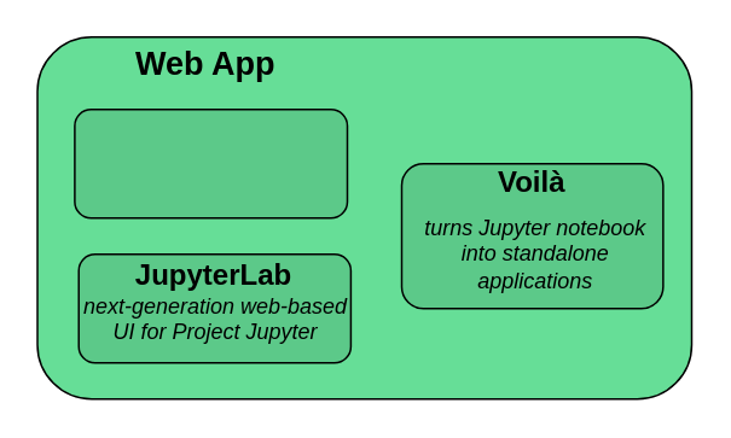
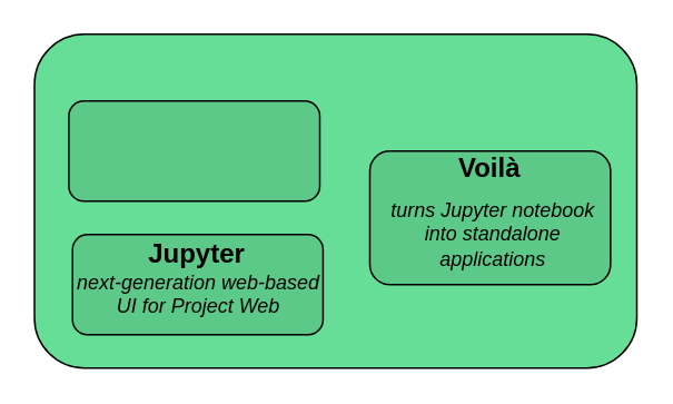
  <mxCell id="0" />
  <mxCell id="1" parent="0" />
  <mxCell id="2" value="" style="rounded=1;whiteSpace=wrap;html=1;labelBackgroundColor=none;fontSize=16;fillColor=#66DE97;" vertex="1" parent="1"><mxGeometry x="20" y="20" width="361" height="200" as="geometry" /></mxCell>
  <mxCell id="3" value="" style="group" vertex="1" connectable="0" parent="1"><mxGeometry x="221" y="80" width="144.24" height="90" as="geometry" /></mxCell>
  <mxCell id="4" value="" style="group" vertex="1" connectable="0" parent="3"><mxGeometry y="10" width="144.24" height="80" as="geometry" /></mxCell>
  <mxCell id="5" value="" style="rounded=1;whiteSpace=wrap;html=1;fontSize=12;fillColor=#5cc989;" vertex="1" parent="4"><mxGeometry width="144.24" height="80" as="geometry" /></mxCell>
  <mxCell id="6" value="&lt;i&gt;turns Jupyter notebook into standalone applications&lt;/i&gt;" style="text;html=1;strokeColor=none;fillColor=none;align=center;verticalAlign=middle;whiteSpace=wrap;rounded=0;fontSize=12;" vertex="1" parent="3"><mxGeometry x="4.46" y="40" width="139.78" height="40" as="geometry" /></mxCell>
  <mxCell id="7" value="&lt;font style=&quot;font-size: 16px;&quot;&gt;&lt;b&gt;Voilà&lt;/b&gt;&lt;/font&gt;" style="text;html=1;strokeColor=none;fillColor=none;align=center;verticalAlign=middle;whiteSpace=wrap;rounded=0;fontSize=12;" vertex="1" parent="3"><mxGeometry x="36.06" width="72.12" height="40" as="geometry" /></mxCell>
  <mxCell id="8" value="" style="group" vertex="1" connectable="0" parent="1"><mxGeometry x="40.6" y="60" width="150.4" height="60" as="geometry" /></mxCell>
  <mxCell id="9" value="" style="rounded=1;whiteSpace=wrap;html=1;fontSize=12;fillColor=#5cc989;" vertex="1" parent="8"><mxGeometry width="150.4" height="60" as="geometry" /></mxCell>
  <mxCell id="10" value="" style="group" vertex="1" connectable="0" parent="1"><mxGeometry x="30.299" y="140" width="175.152" height="60" as="geometry" /></mxCell>
  <mxCell id="11" value="" style="rounded=1;whiteSpace=wrap;html=1;fontSize=16;fillColor=#5cc989;" vertex="1" parent="10"><mxGeometry x="12.511" width="150.13" height="60" as="geometry" /></mxCell>
- <mxCell id="12" value="&lt;b&gt;JupyterLab&lt;/b&gt;" style="text;html=1;strokeColor=none;fillColor=none;align=center;verticalAlign=middle;whiteSpace=wrap;rounded=0;fontSize=16;" vertex="1" parent="10"><mxGeometry x="50.043" width="75.065" height="22.5" as="geometry" /></mxCell>
- <mxCell id="13" value="&lt;i&gt;next-generation web-based&lt;br&gt;UI for Project Jupyter&lt;/i&gt;" style="text;whiteSpace=wrap;html=1;align=center;" vertex="1" parent="10"><mxGeometry x="6.255" y="15" width="162.641" height="30" as="geometry" /></mxCell>
- <mxCell id="14" value="&lt;b&gt;Web App&lt;/b&gt;" style="text;html=1;strokeColor=none;fillColor=none;align=center;verticalAlign=middle;whiteSpace=wrap;rounded=0;labelBackgroundColor=none;fontSize=18;" vertex="1" parent="1"><mxGeometry x="50.905" y="20" width="123.636" height="30" as="geometry" /></mxCell>
+ <mxCell id="12" value="&lt;b&gt;Jupyter&lt;/b&gt;" style="text;html=1;strokeColor=none;fillColor=none;align=center;verticalAlign=middle;whiteSpace=wrap;rounded=0;fontSize=16;" vertex="1" parent="10"><mxGeometry x="50.043" width="75.065" height="22.5" as="geometry" /></mxCell>
+ <mxCell id="13" value="&lt;i&gt;next-generation web-based&lt;br&gt;UI for Project Web&lt;/i&gt;" style="text;whiteSpace=wrap;html=1;align=center;" vertex="1" parent="10"><mxGeometry x="6.255" y="15" width="162.641" height="30" as="geometry" /></mxCell>
